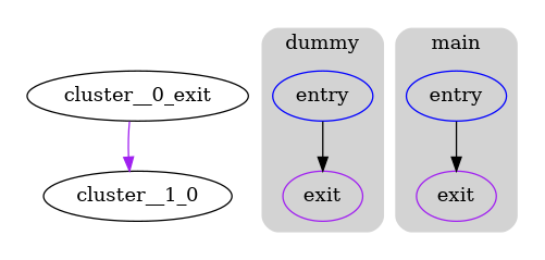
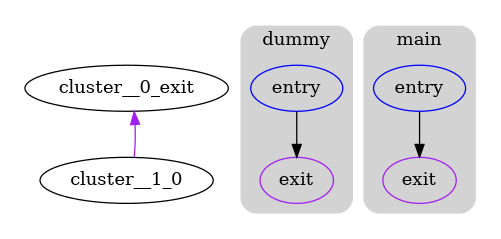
  strict digraph {
    compound=true
    edge [color=black]
    n1 [color=blue label=entry rank=source shape=oval]
    n2 [color=purple label=exit rank=sink]
    n3 [color=blue label=entry rank=source shape=oval]
    n4 [color=purple label=exit rank=sink]
    cluster__0_exit
    cluster__1_0
    subgraph cluster_1 {
      peripheries=0
      cluster__0_exit
      cluster__1_0
      subgraph cluster_2 {
        bgcolor=lightgray
        color=darkgray
        label=main
        peripheries=0
        style=rounded
        n1
        n2
      }
      subgraph cluster_3 {
        bgcolor=lightgray
        color=darkgray
        label=dummy
        peripheries=0
        style=rounded
        n3
        n4
      }
    }
    n1 -> n2
    n3 -> n4
-   cluster__0_exit -> cluster__1_0 [color=purple]
+   cluster__1_0 -> cluster__0_exit [color=purple]
  }
